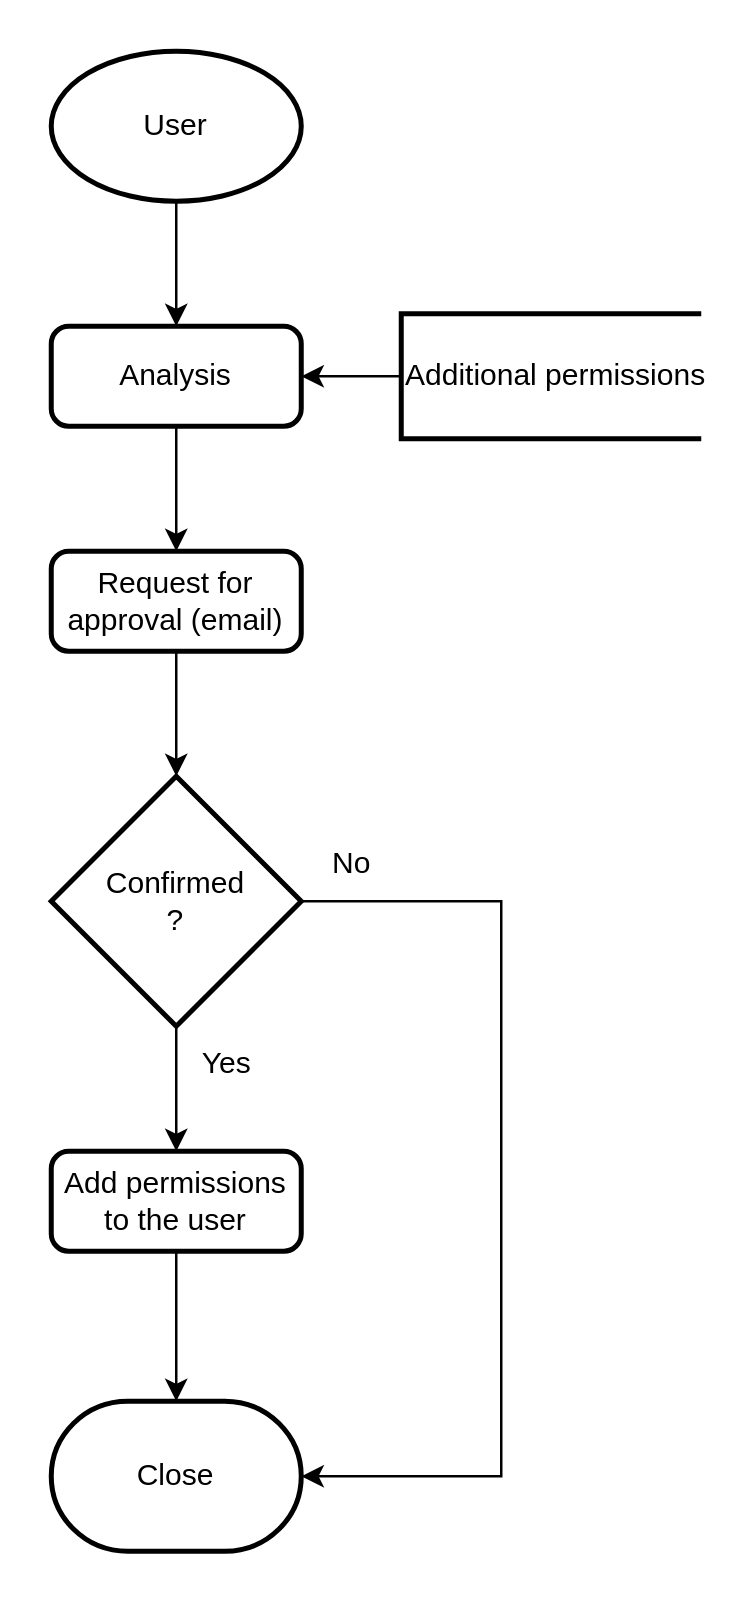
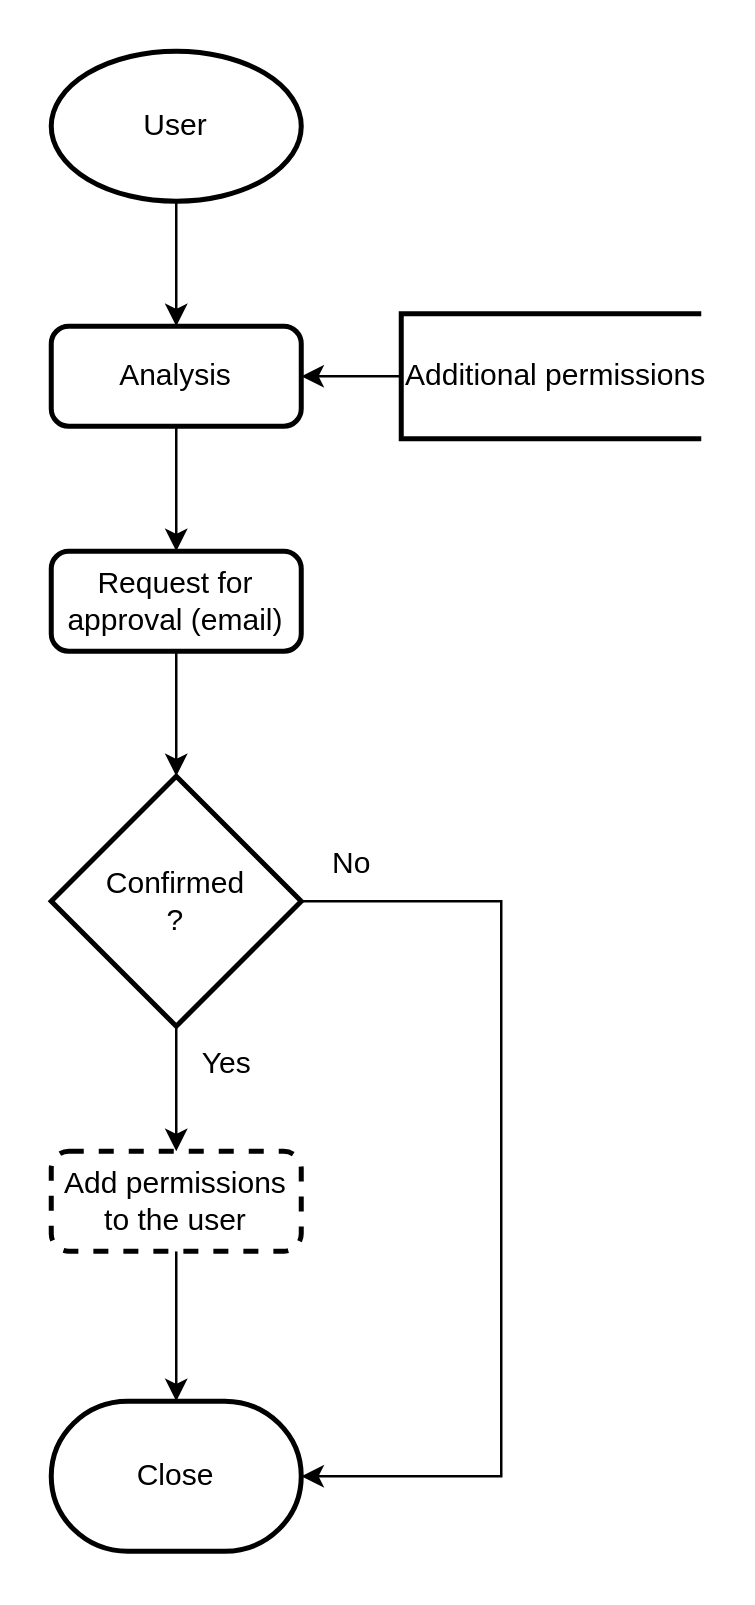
  <mxCell id="0" />
  <mxCell id="1" parent="0" />
  <mxCell id="2" value="Close" style="strokeWidth=2;html=1;shape=mxgraph.flowchart.terminator;whiteSpace=wrap;" vertex="1" parent="1"><mxGeometry x="20" y="560" width="100" height="60" as="geometry" /></mxCell>
  <mxCell id="3" value="" style="edgeStyle=orthogonalEdgeStyle;rounded=0;orthogonalLoop=1;jettySize=auto;html=1;" edge="1" parent="1" source="4" target="6"><mxGeometry relative="1" as="geometry" /></mxCell>
  <mxCell id="4" value="User" style="strokeWidth=2;html=1;shape=mxgraph.flowchart.start_1;whiteSpace=wrap;" vertex="1" parent="1"><mxGeometry x="20" y="20" width="100" height="60" as="geometry" /></mxCell>
  <mxCell id="5" value="" style="edgeStyle=orthogonalEdgeStyle;rounded=0;orthogonalLoop=1;jettySize=auto;html=1;" edge="1" parent="1" source="6"><mxGeometry relative="1" as="geometry"><mxPoint x="70" y="220" as="targetPoint" /></mxGeometry></mxCell>
  <mxCell id="6" value="Analysis" style="rounded=1;whiteSpace=wrap;html=1;absoluteArcSize=1;arcSize=14;strokeWidth=2;" vertex="1" parent="1"><mxGeometry x="20" y="130" width="100" height="40" as="geometry" /></mxCell>
  <mxCell id="7" value="" style="edgeStyle=orthogonalEdgeStyle;rounded=0;orthogonalLoop=1;jettySize=auto;html=1;" edge="1" parent="1" source="8" target="6"><mxGeometry relative="1" as="geometry" /></mxCell>
  <mxCell id="8" value="Additional permissions" style="strokeWidth=2;html=1;shape=mxgraph.flowchart.annotation_1;align=left;pointerEvents=1;" vertex="1" parent="1"><mxGeometry x="160" y="125" width="120" height="50" as="geometry" /></mxCell>
  <mxCell id="9" value="" style="edgeStyle=orthogonalEdgeStyle;rounded=0;orthogonalLoop=1;jettySize=auto;html=1;" edge="1" parent="1" source="10" target="13"><mxGeometry relative="1" as="geometry" /></mxCell>
  <mxCell id="10" value="Request for approval (email)" style="rounded=1;whiteSpace=wrap;html=1;absoluteArcSize=1;arcSize=14;strokeWidth=2;" vertex="1" parent="1"><mxGeometry x="20" y="220" width="100" height="40" as="geometry" /></mxCell>
  <mxCell id="11" value="" style="edgeStyle=orthogonalEdgeStyle;rounded=0;orthogonalLoop=1;jettySize=auto;html=1;" edge="1" parent="1" source="13" target="15"><mxGeometry relative="1" as="geometry" /></mxCell>
  <mxCell id="12" style="edgeStyle=orthogonalEdgeStyle;rounded=0;orthogonalLoop=1;jettySize=auto;html=1;entryX=1;entryY=0.5;entryDx=0;entryDy=0;entryPerimeter=0;exitX=1;exitY=0.5;exitDx=0;exitDy=0;exitPerimeter=0;" edge="1" parent="1" source="13" target="2"><mxGeometry relative="1" as="geometry"><Array as="points"><mxPoint x="200" y="360" /><mxPoint x="200" y="590" /></Array></mxGeometry></mxCell>
  <mxCell id="13" value="Confirmed&lt;br&gt;?" style="strokeWidth=2;html=1;shape=mxgraph.flowchart.decision;whiteSpace=wrap;" vertex="1" parent="1"><mxGeometry x="20" y="310" width="100" height="100" as="geometry" /></mxCell>
  <mxCell id="14" value="" style="edgeStyle=orthogonalEdgeStyle;rounded=0;orthogonalLoop=1;jettySize=auto;html=1;" edge="1" parent="1" source="15" target="2"><mxGeometry relative="1" as="geometry" /></mxCell>
- <mxCell id="15" value="Add permissions to the user" style="rounded=1;whiteSpace=wrap;html=1;absoluteArcSize=1;arcSize=14;strokeWidth=2;" vertex="1" parent="1"><mxGeometry x="20" y="460" width="100" height="40" as="geometry" /></mxCell>
+ <mxCell id="15" value="Add permissions to the user" style="rounded=1;whiteSpace=wrap;html=1;absoluteArcSize=1;arcSize=14;strokeWidth=2;dashed=1;" vertex="1" parent="1"><mxGeometry x="20" y="460" width="100" height="40" as="geometry" /></mxCell>
  <mxCell id="16" value="No" style="text;html=1;align=center;verticalAlign=middle;resizable=0;points=[];autosize=1;strokeColor=none;fillColor=none;" vertex="1" parent="1"><mxGeometry x="120" y="330" width="40" height="30" as="geometry" /></mxCell>
  <mxCell id="17" value="Yes" style="text;html=1;align=center;verticalAlign=middle;resizable=0;points=[];autosize=1;strokeColor=none;fillColor=none;" vertex="1" parent="1"><mxGeometry x="70" y="410" width="40" height="30" as="geometry" /></mxCell>
